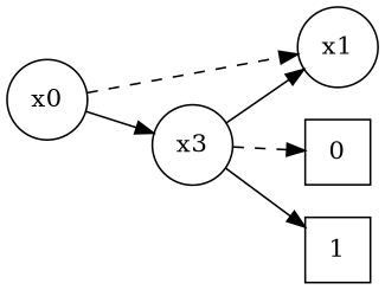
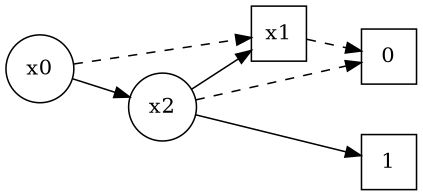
  digraph {
    rankdir=LR
    node [shape=circle]
    edge [style=dashed]
    n1 [label=x0]
-   n2 [label=x1]
-   n3 [label=x3]
+   n2 [label=x1 shape=square]
+   n3 [label=x2]
    n4 [label=0 shape=square]
    n5 [label=1 shape=square]
    subgraph sub_1 {
      rank=same
      n1
    }
    subgraph sub_2 {
      rank=same
      n2
    }
    subgraph sub_3 {
      rank=same
      n3
    }
    subgraph sub_4 {
      rank=same
      n4
      n5
    }
    n1 -> n2
    n1 -> n3 [style=solid]
+   n2 -> n4
    n3 -> n2 [style=solid]
    n3 -> n4
    n3 -> n5 [style=solid]
  }
